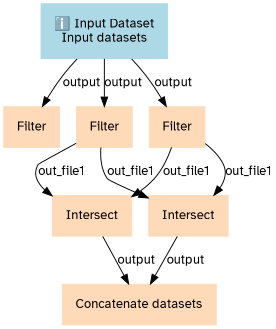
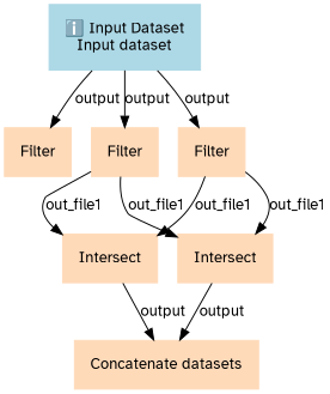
  digraph {
    node [color=peachpuff fontname="Atkinson Hyperlegible" margin="0.2,0.2" shape=box style=filled]
    edge [fontname="Atkinson Hyperlegible"]
-   n1 [color=lightblue label="ℹ️ Input Dataset\nInput datasets"]
+   n1 [color=lightblue label="ℹ️ Input Dataset\nInput dataset"]
    n2 [label=Filter]
    n3 [label=Filter]
    n4 [label=Filter]
    n5 [label=Intersect]
    n6 [label=Intersect]
    n7 [label="Concatenate datasets"]
    n1 -> n2 [label=output]
    n1 -> n3 [label=output]
    n1 -> n4 [label=output]
    n3 -> n5 [label=out_file1]
    n3 -> n6 [label=out_file1]
    n4 -> n5 [label=out_file1]
    n4 -> n6 [label=out_file1]
    n5 -> n7 [label=output]
    n6 -> n7 [label=output]
  }
